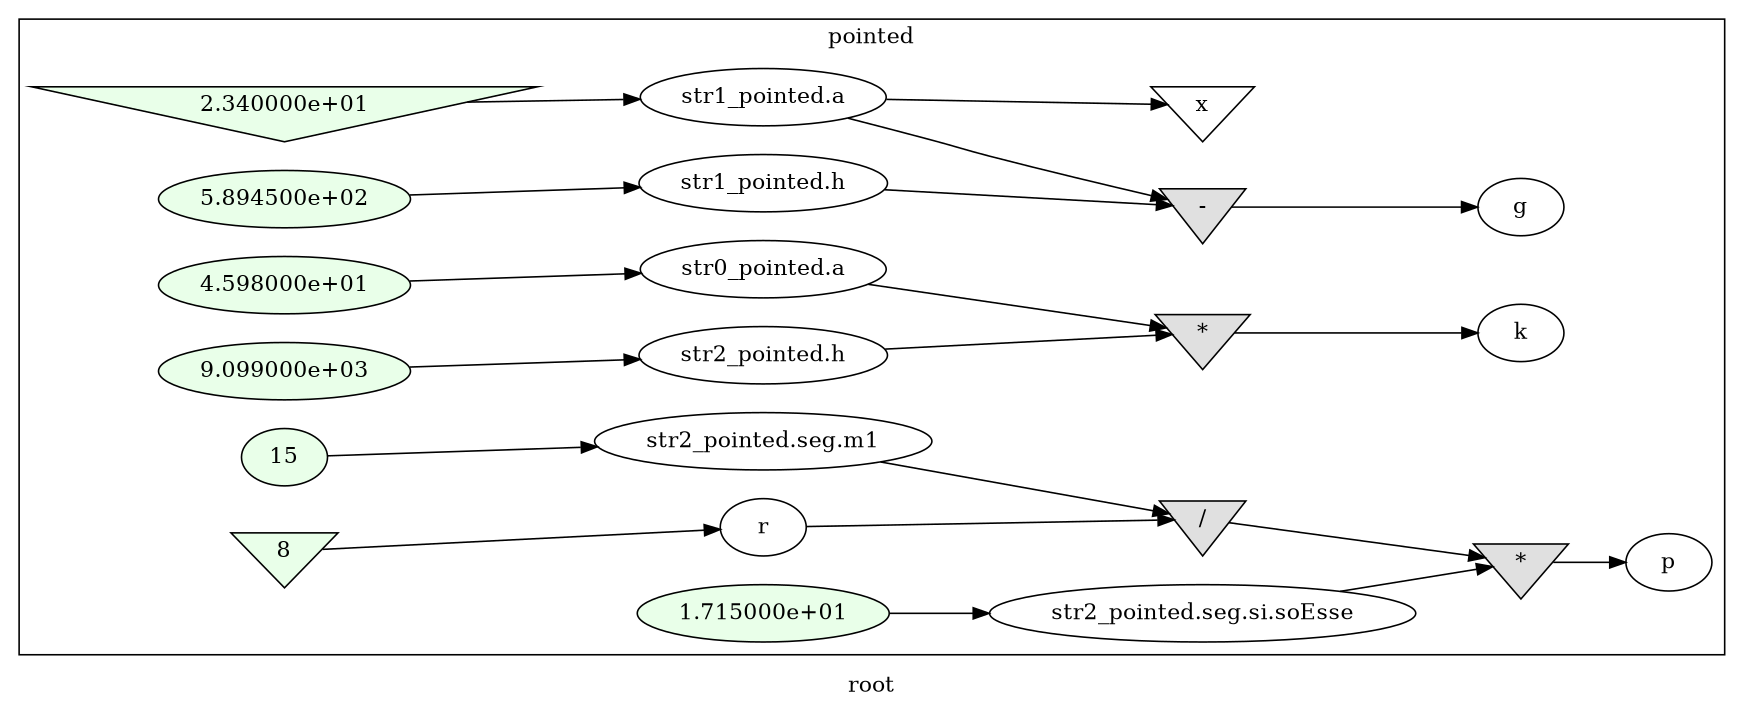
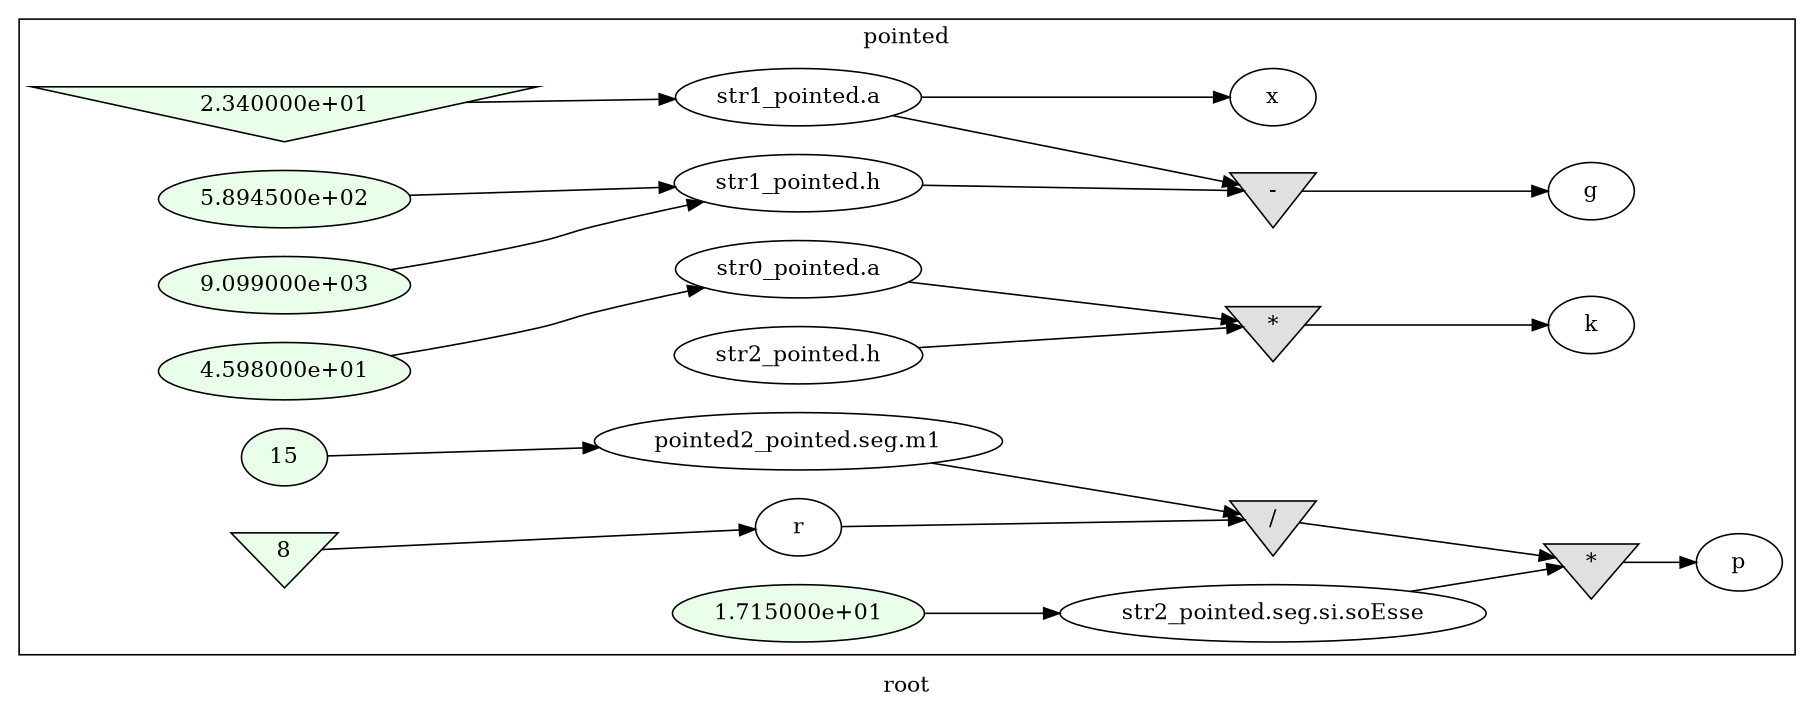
  digraph {
    label=root
    rankdir=LR
    n1 [fillcolor="#E9FFE9" label="2.340000e+01" shape=invtriangle startinglines=28 style=filled]
    n2 [label="str1_pointed.a" startingline=28]
    n3 [fillcolor="#E9FFE9" label="5.894500e+02" startinglines=29 style=filled]
    n4 [label="str1_pointed.h" startingline=29]
    n5 [fillcolor="#E9FFE9" label="4.598000e+01" startinglines=31 style=filled]
    n6 [label="str0_pointed.a" startingline=31]
    n7 [fillcolor="#E9FFE9" label="9.099000e+03" startinglines=32 style=filled]
    n8 [label="str2_pointed.h" startingline=32]
    n9 [fillcolor="#E9FFE9" label=15 startinglines=34 style=filled]
-   n10 [label="str2_pointed.seg.m1" startingline=34]
+   n10 [label="pointed2_pointed.seg.m1" startingline=34]
    n11 [fillcolor="#E9FFE9" label="1.715000e+01" startinglines=35 style=filled]
    n12 [label="str2_pointed.seg.si.soEsse" startingline=35]
    n13 [fillcolor="#E9FFE9" label=8 shape=invtriangle startinglines=37 style=filled]
    n14 [label=r startingline=37]
    n15 [fillcolor="#E0E0E0" label="/" shape=invtriangle startinglines=38 style=filled]
    n16 [fillcolor="#E0E0E0" label="*" shape=invtriangle startinglines=38 style=filled]
    n17 [label=p startingline=38]
    n18 [fillcolor="#E0E0E0" label="-" shape=invtriangle startinglines=40 style=filled]
    n19 [label=g startingline=40]
    n20 [fillcolor="#E0E0E0" label="*" shape=invtriangle startinglines=41 style=filled]
    n21 [label=k startingline=41]
-   n22 [label=x startingline=43 shape=invtriangle]
+   n22 [label=x startingline=43]
    subgraph cluster_1 {
      label=pointed
      parent=G
      startinglines="13_22_22"
      n1
      n2
      n3
      n4
      n5
      n6
      n7
      n8
      n9
      n10
      n11
      n12
      n13
      n14
      n15
      n16
      n17
      n18
      n19
      n20
      n21
      n22
      subgraph cluster_2 {
        label="sInterno::sInterno"
        parent=cluster_1
        startinglines="22_23_25"
      }
      subgraph cluster_3 {
        label="sSeg::sSeg"
        parent=cluster_1
        startinglines="22_23_25"
        subgraph cluster_4 {
          label="sInterno::sInterno"
          parent=cluster_3
          startinglines="23_25_7"
        }
      }
      subgraph cluster_5 {
        label="sInterno::sInterno"
        parent=cluster_1
        startinglines="23_25_7"
      }
      subgraph cluster_6 {
        label="sPri::sPri"
        parent=cluster_1
        startinglines="23_25_7"
        subgraph cluster_7 {
          label="sSeg::sSeg"
          parent=cluster_6
          startinglines="25_7_13"
          subgraph cluster_8 {
            label="sInterno::sInterno"
            parent=cluster_7
            startinglines="7_13_7"
          }
        }
        subgraph cluster_9 {
          label="sInterno::sInterno"
          parent=cluster_6
          startinglines="13_7_13"
        }
      }
      subgraph cluster_10 {
        label="sPri::sPri"
        parent=cluster_1
        startinglines="7_13_26"
        subgraph cluster_11 {
          label="sSeg::sSeg"
          parent=cluster_10
          startinglines="13_26_13"
          subgraph cluster_12 {
            label="sInterno::sInterno"
            parent=cluster_11
            startinglines="26_13_7"
          }
        }
        subgraph cluster_13 {
          label="sInterno::sInterno"
          parent=cluster_10
          startinglines="13_7_13"
        }
      }
    }
    n1 -> n2
    n2 -> n18
    n2 -> n22
    n3 -> n4
    n4 -> n18
    n5 -> n6
    n6 -> n20
-   n7 -> n8
+   n7 -> n4
    n8 -> n20
    n9 -> n10
    n10 -> n15
    n11 -> n12
    n12 -> n16
    n13 -> n14
    n14 -> n15
    n15 -> n16
    n16 -> n17
    n18 -> n19
    n20 -> n21
  }
